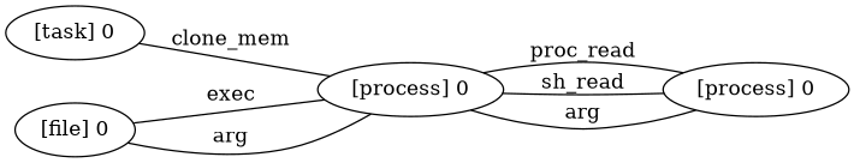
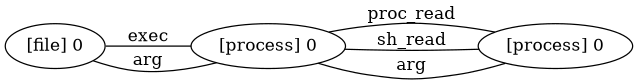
  graph {
    rankdir=LR
    node [boot_id=408 date="2018:10:05T22:03:45" jiffies=4294717841 machine_id=1210833259 type=process_memory version=0 gid=0 secctx="system_u:object_r:unlabeled_t:s0" uid=0]
    edge [allowed=true boot_id=408 date="2018:10:05T22:03:45" flags=0 jiffies=4294717841 machine_id=1210833259 type=arg]
-   n1 [label="[task] 0" pid=0 type=task vpid=0 gid="" secctx="" uid=""]
    n2 [cancel_wbytes=0 cgroupns=0 hw_rss=0 hw_vm=0 ipcns=0 label="[process] 0" mntns=0 netns=0 pidns=0 rbytes=0 rss=0 stime=0 tgid=0 utime=0 utsns=0 vm=0 wbytes=0]
    n3 [boot_id=0 ino=792987 label="[file] 0" secctx="system_u:object_r:lib_t:s0" type=file uuid="c6790c2a-ed04-423d-aea2-6ee3e973461b"]
    n4 [cancel_wbytes=0 cgroupns=0 hw_rss=0 hw_vm=0 ipcns=0 label="[process] 0" mntns=0 netns=0 pidns=0 rbytes=0 rss=0 stime=0 tgid=0 utime=0 utsns=0 vm=0 wbytes=0]
-   n1 -- n2 [activity=A entity=C label=clone_mem type=clone_mem]
    n2 -- n4 [activity=D entity=C label=proc_read type=proc_read]
    n2 -- n4 [flags=d1 generatedEntity=D label=sh_read type=sh_read usedEntity=C]
    n2 -- n4 [generatedEntity=D jiffies=4294717842 label=arg usedEntity=C]
    n3 -- n2 [generatedEntity=C jiffies=4294717842 label=exec type=exec usedEntity=B]
    n3 -- n2 [generatedEntity=C jiffies=4294717842 label=arg usedEntity=B]
  }
